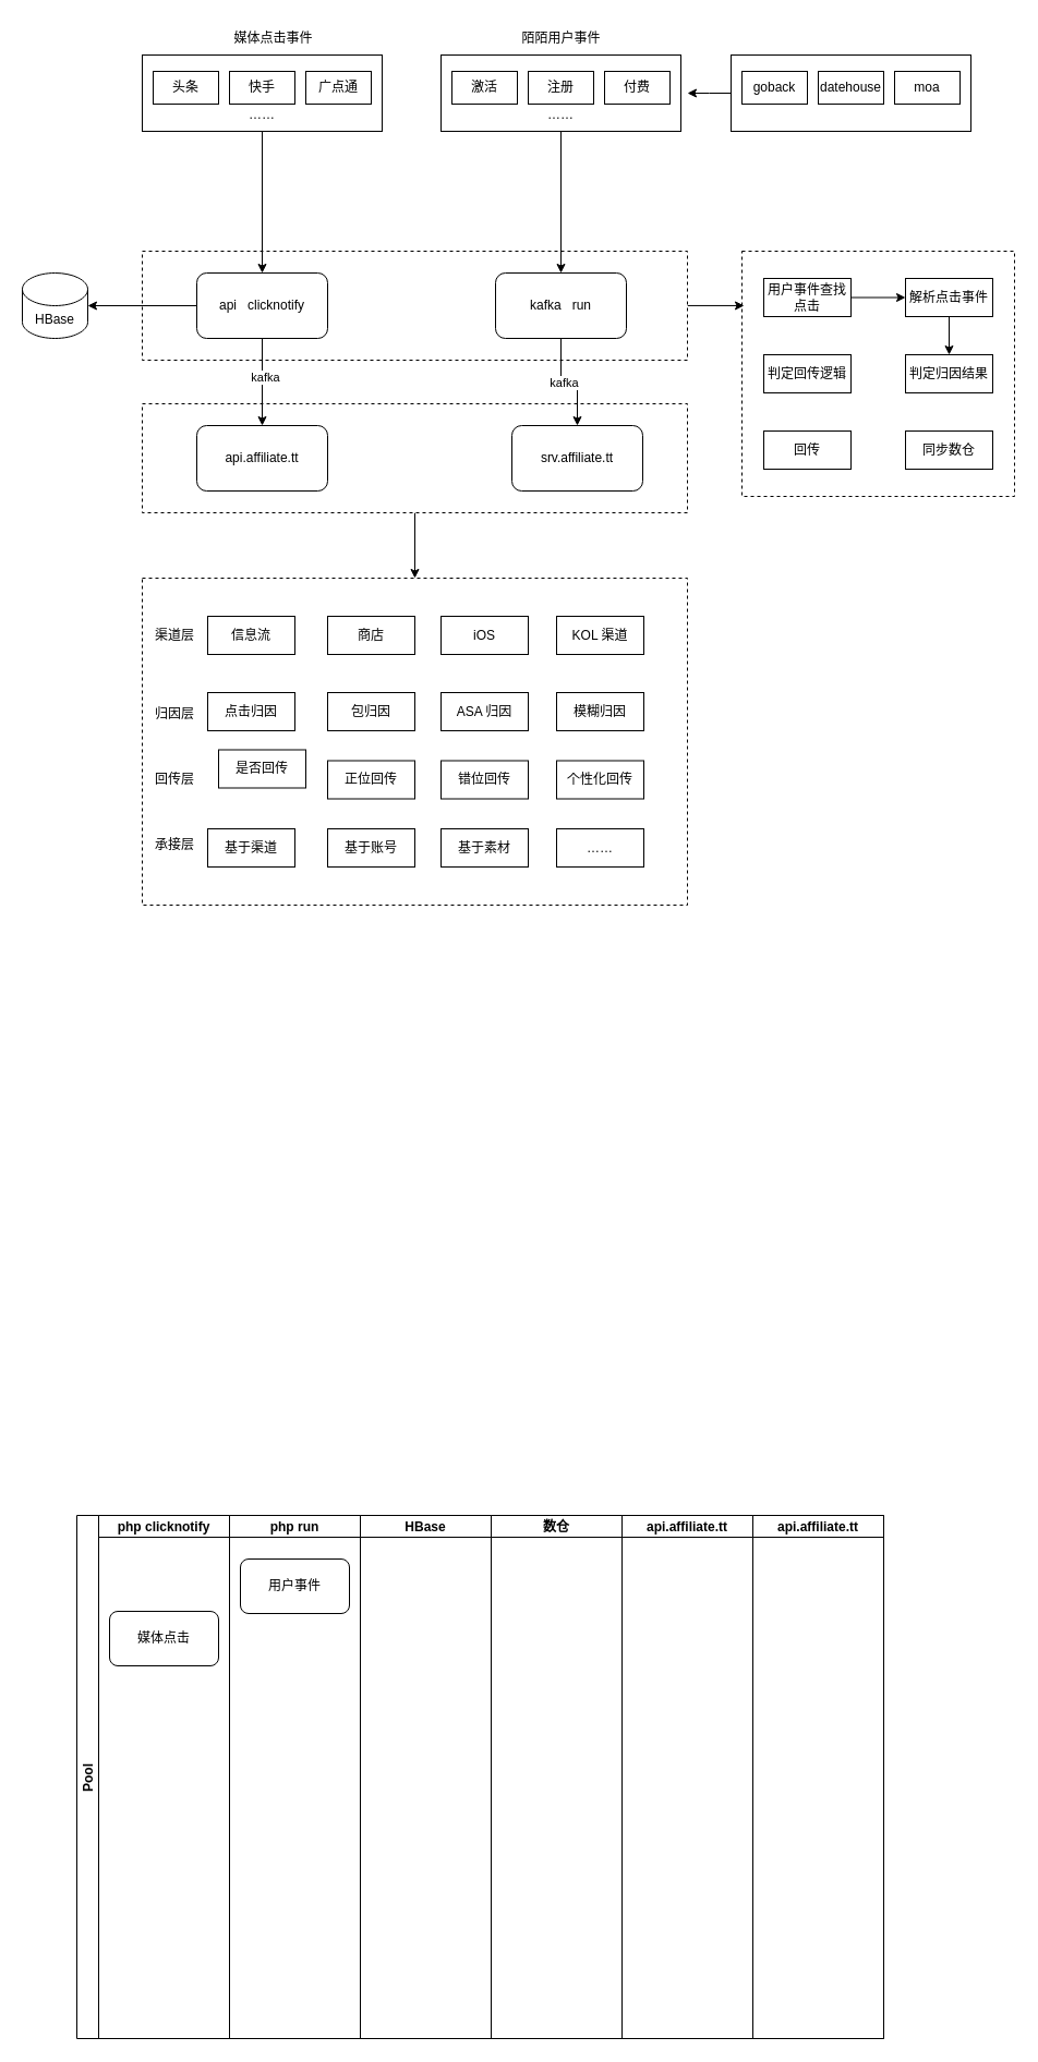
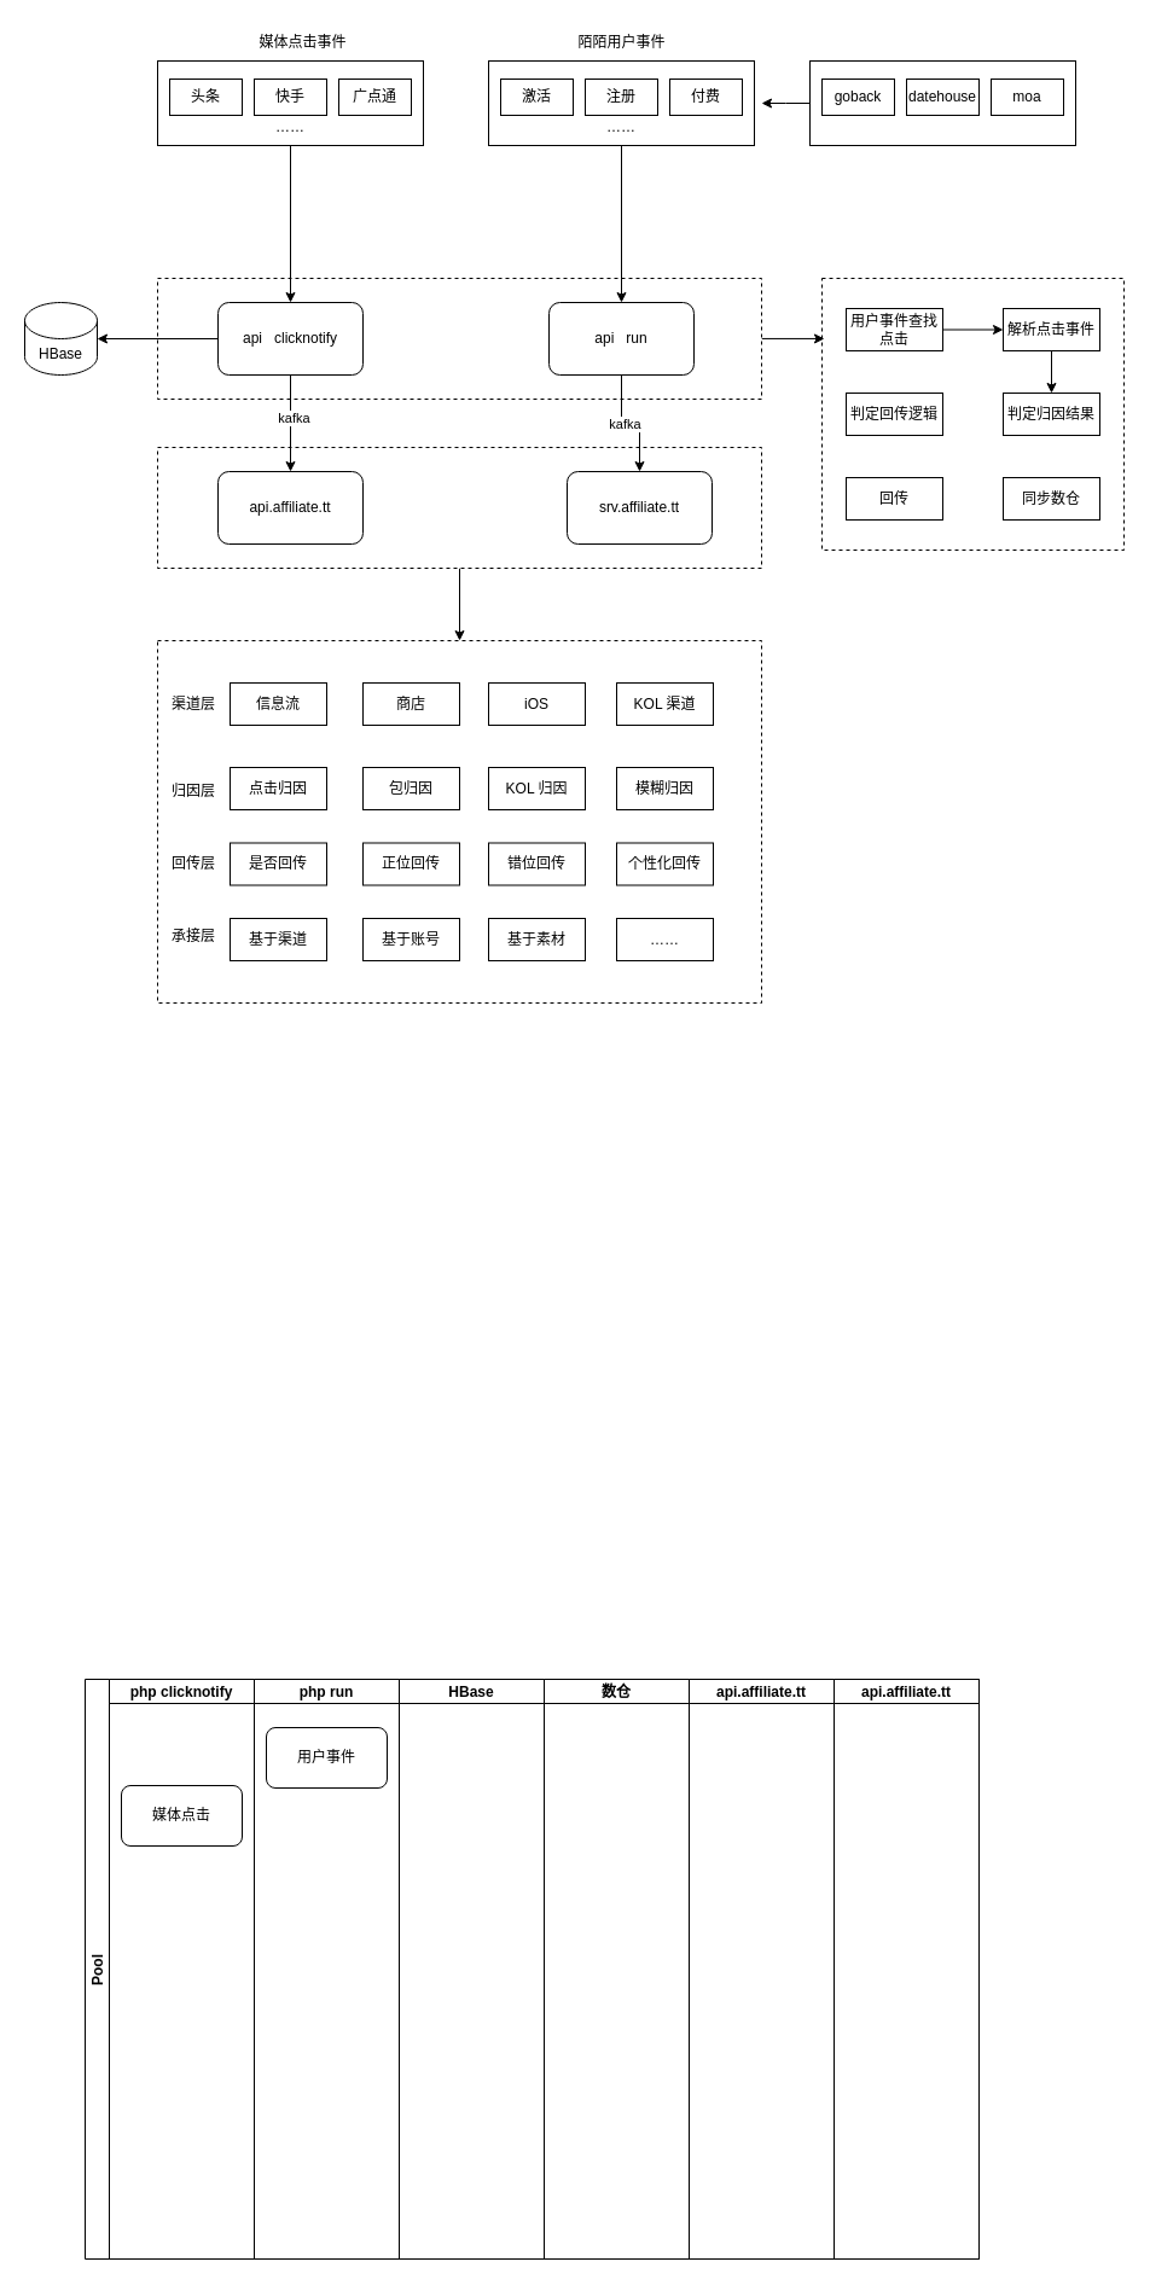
  <mxCell id="0" />
  <mxCell id="1" parent="0" />
  <mxCell id="2" value="" style="rounded=0;whiteSpace=wrap;html=1;dashed=1;" vertex="1" parent="1"><mxGeometry x="680" y="230" width="250" height="225" as="geometry" /></mxCell>
  <mxCell id="3" style="edgeStyle=orthogonalEdgeStyle;rounded=0;orthogonalLoop=1;jettySize=auto;html=1;entryX=0.5;entryY=0;entryDx=0;entryDy=0;" edge="1" parent="1" source="4" target="36"><mxGeometry relative="1" as="geometry" /></mxCell>
  <mxCell id="4" value="" style="rounded=0;whiteSpace=wrap;html=1;dashed=1;" vertex="1" parent="1"><mxGeometry x="130" y="370" width="500" height="100" as="geometry" /></mxCell>
  <mxCell id="5" style="edgeStyle=orthogonalEdgeStyle;rounded=0;orthogonalLoop=1;jettySize=auto;html=1;entryX=0.008;entryY=0.222;entryDx=0;entryDy=0;entryPerimeter=0;" edge="1" parent="1" source="6" target="2"><mxGeometry relative="1" as="geometry" /></mxCell>
  <mxCell id="6" value="" style="rounded=0;whiteSpace=wrap;html=1;dashed=1;" vertex="1" parent="1"><mxGeometry x="130" y="230" width="500" height="100" as="geometry" /></mxCell>
  <mxCell id="7" value="媒体点击事件" style="text;html=1;align=center;verticalAlign=middle;resizable=0;points=[];autosize=1;strokeColor=none;fillColor=none;" vertex="1" parent="1"><mxGeometry x="200" y="20" width="100" height="30" as="geometry" /></mxCell>
  <mxCell id="8" value="陌陌用户事件" style="text;html=1;align=center;verticalAlign=middle;resizable=0;points=[];autosize=1;strokeColor=none;fillColor=none;" vertex="1" parent="1"><mxGeometry x="464" y="20" width="100" height="30" as="geometry" /></mxCell>
  <mxCell id="9" style="edgeStyle=orthogonalEdgeStyle;rounded=0;orthogonalLoop=1;jettySize=auto;html=1;entryX=1;entryY=0.5;entryDx=0;entryDy=0;entryPerimeter=0;" edge="1" parent="1" source="12" target="33"><mxGeometry relative="1" as="geometry" /></mxCell>
  <mxCell id="10" value="" style="edgeStyle=orthogonalEdgeStyle;rounded=0;orthogonalLoop=1;jettySize=auto;html=1;" edge="1" parent="1" source="12" target="34"><mxGeometry relative="1" as="geometry" /></mxCell>
  <mxCell id="11" value="kafka" style="edgeLabel;html=1;align=center;verticalAlign=middle;resizable=0;points=[];" vertex="1" connectable="0" parent="10"><mxGeometry x="-0.125" y="2" relative="1" as="geometry"><mxPoint as="offset" /></mxGeometry></mxCell>
  <mxCell id="12" value="api&amp;nbsp; &amp;nbsp;clicknotify" style="rounded=1;whiteSpace=wrap;html=1;" vertex="1" parent="1"><mxGeometry x="180" y="250" width="120" height="60" as="geometry" /></mxCell>
  <mxCell id="13" value="" style="edgeStyle=orthogonalEdgeStyle;rounded=0;orthogonalLoop=1;jettySize=auto;html=1;" edge="1" parent="1" source="15" target="35"><mxGeometry relative="1" as="geometry" /></mxCell>
  <mxCell id="14" value="kafka" style="edgeLabel;html=1;align=center;verticalAlign=middle;resizable=0;points=[];" vertex="1" connectable="0" parent="13"><mxGeometry x="-0.125" relative="1" as="geometry"><mxPoint as="offset" /></mxGeometry></mxCell>
- <mxCell id="15" value="kafka&amp;nbsp; &amp;nbsp;run" style="rounded=1;whiteSpace=wrap;html=1;" vertex="1" parent="1"><mxGeometry x="454" y="250" width="120" height="60" as="geometry" /></mxCell>
+ <mxCell id="15" value="api&amp;nbsp; &amp;nbsp;run" style="rounded=1;whiteSpace=wrap;html=1;" vertex="1" parent="1"><mxGeometry x="454" y="250" width="120" height="60" as="geometry" /></mxCell>
  <mxCell id="16" style="edgeStyle=orthogonalEdgeStyle;rounded=0;orthogonalLoop=1;jettySize=auto;html=1;entryX=0.5;entryY=0;entryDx=0;entryDy=0;" edge="1" parent="1" source="17" target="12"><mxGeometry relative="1" as="geometry" /></mxCell>
  <mxCell id="17" value="" style="rounded=0;whiteSpace=wrap;html=1;" vertex="1" parent="1"><mxGeometry x="130" y="50" width="220" height="70" as="geometry" /></mxCell>
  <mxCell id="18" value="头条" style="rounded=0;whiteSpace=wrap;html=1;" vertex="1" parent="1"><mxGeometry x="140" y="65" width="60" height="30" as="geometry" /></mxCell>
  <mxCell id="19" value="快手" style="rounded=0;whiteSpace=wrap;html=1;" vertex="1" parent="1"><mxGeometry x="210" y="65" width="60" height="30" as="geometry" /></mxCell>
  <mxCell id="20" value="广点通" style="rounded=0;whiteSpace=wrap;html=1;" vertex="1" parent="1"><mxGeometry x="280" y="65" width="60" height="30" as="geometry" /></mxCell>
  <mxCell id="21" style="edgeStyle=orthogonalEdgeStyle;rounded=0;orthogonalLoop=1;jettySize=auto;html=1;entryX=0.5;entryY=0;entryDx=0;entryDy=0;" edge="1" parent="1" source="22" target="15"><mxGeometry relative="1" as="geometry" /></mxCell>
  <mxCell id="22" value="" style="rounded=0;whiteSpace=wrap;html=1;" vertex="1" parent="1"><mxGeometry x="404" y="50" width="220" height="70" as="geometry" /></mxCell>
  <mxCell id="23" value="激活" style="rounded=0;whiteSpace=wrap;html=1;" vertex="1" parent="1"><mxGeometry x="414" y="65" width="60" height="30" as="geometry" /></mxCell>
  <mxCell id="24" value="注册" style="rounded=0;whiteSpace=wrap;html=1;" vertex="1" parent="1"><mxGeometry x="484" y="65" width="60" height="30" as="geometry" /></mxCell>
  <mxCell id="25" value="付费" style="rounded=0;whiteSpace=wrap;html=1;" vertex="1" parent="1"><mxGeometry x="554" y="65" width="60" height="30" as="geometry" /></mxCell>
  <mxCell id="26" style="edgeStyle=orthogonalEdgeStyle;rounded=0;orthogonalLoop=1;jettySize=auto;html=1;" edge="1" parent="1" source="27"><mxGeometry relative="1" as="geometry"><mxPoint x="630" y="85" as="targetPoint" /></mxGeometry></mxCell>
  <mxCell id="27" value="" style="rounded=0;whiteSpace=wrap;html=1;" vertex="1" parent="1"><mxGeometry x="670" y="50" width="220" height="70" as="geometry" /></mxCell>
  <mxCell id="28" value="goback" style="rounded=0;whiteSpace=wrap;html=1;" vertex="1" parent="1"><mxGeometry x="680" y="65" width="60" height="30" as="geometry" /></mxCell>
  <mxCell id="29" value="datehouse" style="rounded=0;whiteSpace=wrap;html=1;" vertex="1" parent="1"><mxGeometry x="750" y="65" width="60" height="30" as="geometry" /></mxCell>
  <mxCell id="30" value="moa" style="rounded=0;whiteSpace=wrap;html=1;" vertex="1" parent="1"><mxGeometry x="820" y="65" width="60" height="30" as="geometry" /></mxCell>
  <mxCell id="31" value="……" style="text;html=1;strokeColor=none;fillColor=none;align=center;verticalAlign=middle;whiteSpace=wrap;rounded=0;" vertex="1" parent="1"><mxGeometry x="210" y="90" width="60" height="30" as="geometry" /></mxCell>
  <mxCell id="32" value="……" style="text;html=1;strokeColor=none;fillColor=none;align=center;verticalAlign=middle;whiteSpace=wrap;rounded=0;" vertex="1" parent="1"><mxGeometry x="484" y="90" width="60" height="30" as="geometry" /></mxCell>
  <mxCell id="33" value="HBase" style="shape=cylinder3;whiteSpace=wrap;html=1;boundedLbl=1;backgroundOutline=1;size=15;" vertex="1" parent="1"><mxGeometry x="20" y="250" width="60" height="60" as="geometry" /></mxCell>
  <mxCell id="34" value="api.affiliate.tt" style="rounded=1;whiteSpace=wrap;html=1;" vertex="1" parent="1"><mxGeometry x="180" y="390" width="120" height="60" as="geometry" /></mxCell>
  <mxCell id="35" value="srv.affiliate.tt" style="rounded=1;whiteSpace=wrap;html=1;" vertex="1" parent="1"><mxGeometry x="469" y="390" width="120" height="60" as="geometry" /></mxCell>
  <mxCell id="36" value="" style="rounded=0;whiteSpace=wrap;html=1;dashed=1;" vertex="1" parent="1"><mxGeometry x="130" y="530" width="500" height="300" as="geometry" /></mxCell>
  <mxCell id="37" value="信息流" style="rounded=0;whiteSpace=wrap;html=1;" vertex="1" parent="1"><mxGeometry x="190" y="565" width="80" height="35" as="geometry" /></mxCell>
  <mxCell id="38" value="渠道层" style="text;html=1;strokeColor=none;fillColor=none;align=center;verticalAlign=middle;whiteSpace=wrap;rounded=0;" vertex="1" parent="1"><mxGeometry x="130" y="567.5" width="60" height="30" as="geometry" /></mxCell>
  <mxCell id="39" value="商店" style="rounded=0;whiteSpace=wrap;html=1;" vertex="1" parent="1"><mxGeometry x="300" y="565" width="80" height="35" as="geometry" /></mxCell>
  <mxCell id="40" value="iOS" style="rounded=0;whiteSpace=wrap;html=1;" vertex="1" parent="1"><mxGeometry x="404" y="565" width="80" height="35" as="geometry" /></mxCell>
  <mxCell id="41" value="KOL 渠道" style="rounded=0;whiteSpace=wrap;html=1;" vertex="1" parent="1"><mxGeometry x="510" y="565" width="80" height="35" as="geometry" /></mxCell>
  <mxCell id="42" value="归因层" style="text;html=1;strokeColor=none;fillColor=none;align=center;verticalAlign=middle;whiteSpace=wrap;rounded=0;" vertex="1" parent="1"><mxGeometry x="130" y="640" width="60" height="30" as="geometry" /></mxCell>
  <mxCell id="43" value="点击归因" style="rounded=0;whiteSpace=wrap;html=1;" vertex="1" parent="1"><mxGeometry x="190" y="635" width="80" height="35" as="geometry" /></mxCell>
  <mxCell id="44" value="包归因" style="rounded=0;whiteSpace=wrap;html=1;" vertex="1" parent="1"><mxGeometry x="300" y="635" width="80" height="35" as="geometry" /></mxCell>
- <mxCell id="45" value="ASA 归因" style="rounded=0;whiteSpace=wrap;html=1;" vertex="1" parent="1"><mxGeometry x="404" y="635" width="80" height="35" as="geometry" /></mxCell>
+ <mxCell id="45" value="KOL 归因" style="rounded=0;whiteSpace=wrap;html=1;" vertex="1" parent="1"><mxGeometry x="404" y="635" width="80" height="35" as="geometry" /></mxCell>
  <mxCell id="46" value="模糊归因" style="rounded=0;whiteSpace=wrap;html=1;" vertex="1" parent="1"><mxGeometry x="510" y="635" width="80" height="35" as="geometry" /></mxCell>
  <mxCell id="47" value="回传层" style="text;html=1;strokeColor=none;fillColor=none;align=center;verticalAlign=middle;whiteSpace=wrap;rounded=0;" vertex="1" parent="1"><mxGeometry x="130" y="700" width="60" height="30" as="geometry" /></mxCell>
- <mxCell id="48" value="是否回传" style="rounded=0;whiteSpace=wrap;html=1;" vertex="1" parent="1"><mxGeometry x="200" y="687.5" width="80" height="35" as="geometry" /></mxCell>
+ <mxCell id="48" value="是否回传" style="rounded=0;whiteSpace=wrap;html=1;" vertex="1" parent="1"><mxGeometry x="190" y="697.5" width="80" height="35" as="geometry" /></mxCell>
  <mxCell id="49" value="正位回传" style="rounded=0;whiteSpace=wrap;html=1;" vertex="1" parent="1"><mxGeometry x="300" y="697.5" width="80" height="35" as="geometry" /></mxCell>
  <mxCell id="50" value="错位回传" style="rounded=0;whiteSpace=wrap;html=1;" vertex="1" parent="1"><mxGeometry x="404" y="697.5" width="80" height="35" as="geometry" /></mxCell>
  <mxCell id="51" value="个性化回传" style="rounded=0;whiteSpace=wrap;html=1;" vertex="1" parent="1"><mxGeometry x="510" y="697.5" width="80" height="35" as="geometry" /></mxCell>
  <mxCell id="52" value="承接层" style="text;html=1;strokeColor=none;fillColor=none;align=center;verticalAlign=middle;whiteSpace=wrap;rounded=0;" vertex="1" parent="1"><mxGeometry x="130" y="760" width="60" height="30" as="geometry" /></mxCell>
  <mxCell id="53" value="基于渠道" style="rounded=0;whiteSpace=wrap;html=1;" vertex="1" parent="1"><mxGeometry x="190" y="760" width="80" height="35" as="geometry" /></mxCell>
  <mxCell id="54" value="基于账号" style="rounded=0;whiteSpace=wrap;html=1;" vertex="1" parent="1"><mxGeometry x="300" y="760" width="80" height="35" as="geometry" /></mxCell>
  <mxCell id="55" value="基于素材" style="rounded=0;whiteSpace=wrap;html=1;" vertex="1" parent="1"><mxGeometry x="404" y="760" width="80" height="35" as="geometry" /></mxCell>
  <mxCell id="56" value="……" style="rounded=0;whiteSpace=wrap;html=1;" vertex="1" parent="1"><mxGeometry x="510" y="760" width="80" height="35" as="geometry" /></mxCell>
  <mxCell id="57" style="edgeStyle=orthogonalEdgeStyle;rounded=0;orthogonalLoop=1;jettySize=auto;html=1;entryX=0;entryY=0.5;entryDx=0;entryDy=0;" edge="1" parent="1" source="58" target="60"><mxGeometry relative="1" as="geometry" /></mxCell>
  <mxCell id="58" value="用户事件查找点击" style="rounded=0;whiteSpace=wrap;html=1;" vertex="1" parent="1"><mxGeometry x="700" y="255" width="80" height="35" as="geometry" /></mxCell>
  <mxCell id="59" style="edgeStyle=orthogonalEdgeStyle;rounded=0;orthogonalLoop=1;jettySize=auto;html=1;entryX=0.5;entryY=0;entryDx=0;entryDy=0;" edge="1" parent="1" source="60" target="61"><mxGeometry relative="1" as="geometry" /></mxCell>
  <mxCell id="60" value="解析点击事件" style="rounded=0;whiteSpace=wrap;html=1;" vertex="1" parent="1"><mxGeometry x="830" y="255" width="80" height="35" as="geometry" /></mxCell>
  <mxCell id="61" value="判定归因结果" style="rounded=0;whiteSpace=wrap;html=1;" vertex="1" parent="1"><mxGeometry x="830" y="325" width="80" height="35" as="geometry" /></mxCell>
  <mxCell id="62" value="判定回传逻辑" style="rounded=0;whiteSpace=wrap;html=1;" vertex="1" parent="1"><mxGeometry x="700" y="325" width="80" height="35" as="geometry" /></mxCell>
  <mxCell id="63" value="回传" style="rounded=0;whiteSpace=wrap;html=1;" vertex="1" parent="1"><mxGeometry x="700" y="395" width="80" height="35" as="geometry" /></mxCell>
  <mxCell id="64" value="同步数仓" style="rounded=0;whiteSpace=wrap;html=1;" vertex="1" parent="1"><mxGeometry x="830" y="395" width="80" height="35" as="geometry" /></mxCell>
  <mxCell id="65" value="Pool" style="swimlane;childLayout=stackLayout;resizeParent=1;resizeParentMax=0;startSize=20;horizontal=0;horizontalStack=1;" vertex="1" parent="1"><mxGeometry x="70" y="1390" width="740" height="480" as="geometry" /></mxCell>
  <mxCell id="66" value="php clicknotify" style="swimlane;startSize=20;" vertex="1" parent="65"><mxGeometry x="20" width="120" height="480" as="geometry" /></mxCell>
  <mxCell id="67" value="媒体点击" style="rounded=1;whiteSpace=wrap;html=1;" vertex="1" parent="66"><mxGeometry x="10" y="88" width="100" height="50" as="geometry" /></mxCell>
  <mxCell id="68" value="php run" style="swimlane;startSize=20;" vertex="1" parent="65"><mxGeometry x="140" width="120" height="480" as="geometry" /></mxCell>
  <mxCell id="69" value="用户事件" style="rounded=1;whiteSpace=wrap;html=1;" vertex="1" parent="68"><mxGeometry x="10" y="40" width="100" height="50" as="geometry" /></mxCell>
  <mxCell id="70" value="HBase" style="swimlane;startSize=20;" vertex="1" parent="65"><mxGeometry x="260" width="120" height="480" as="geometry" /></mxCell>
  <mxCell id="71" value="数仓" style="swimlane;startSize=20;" vertex="1" parent="65"><mxGeometry x="380" width="120" height="480" as="geometry" /></mxCell>
  <mxCell id="72" value="api.affiliate.tt" style="swimlane;startSize=20;" vertex="1" parent="65"><mxGeometry x="500" width="120" height="480" as="geometry" /></mxCell>
  <mxCell id="73" value="api.affiliate.tt" style="swimlane;startSize=20;" vertex="1" parent="65"><mxGeometry x="620" width="120" height="480" as="geometry" /></mxCell>
